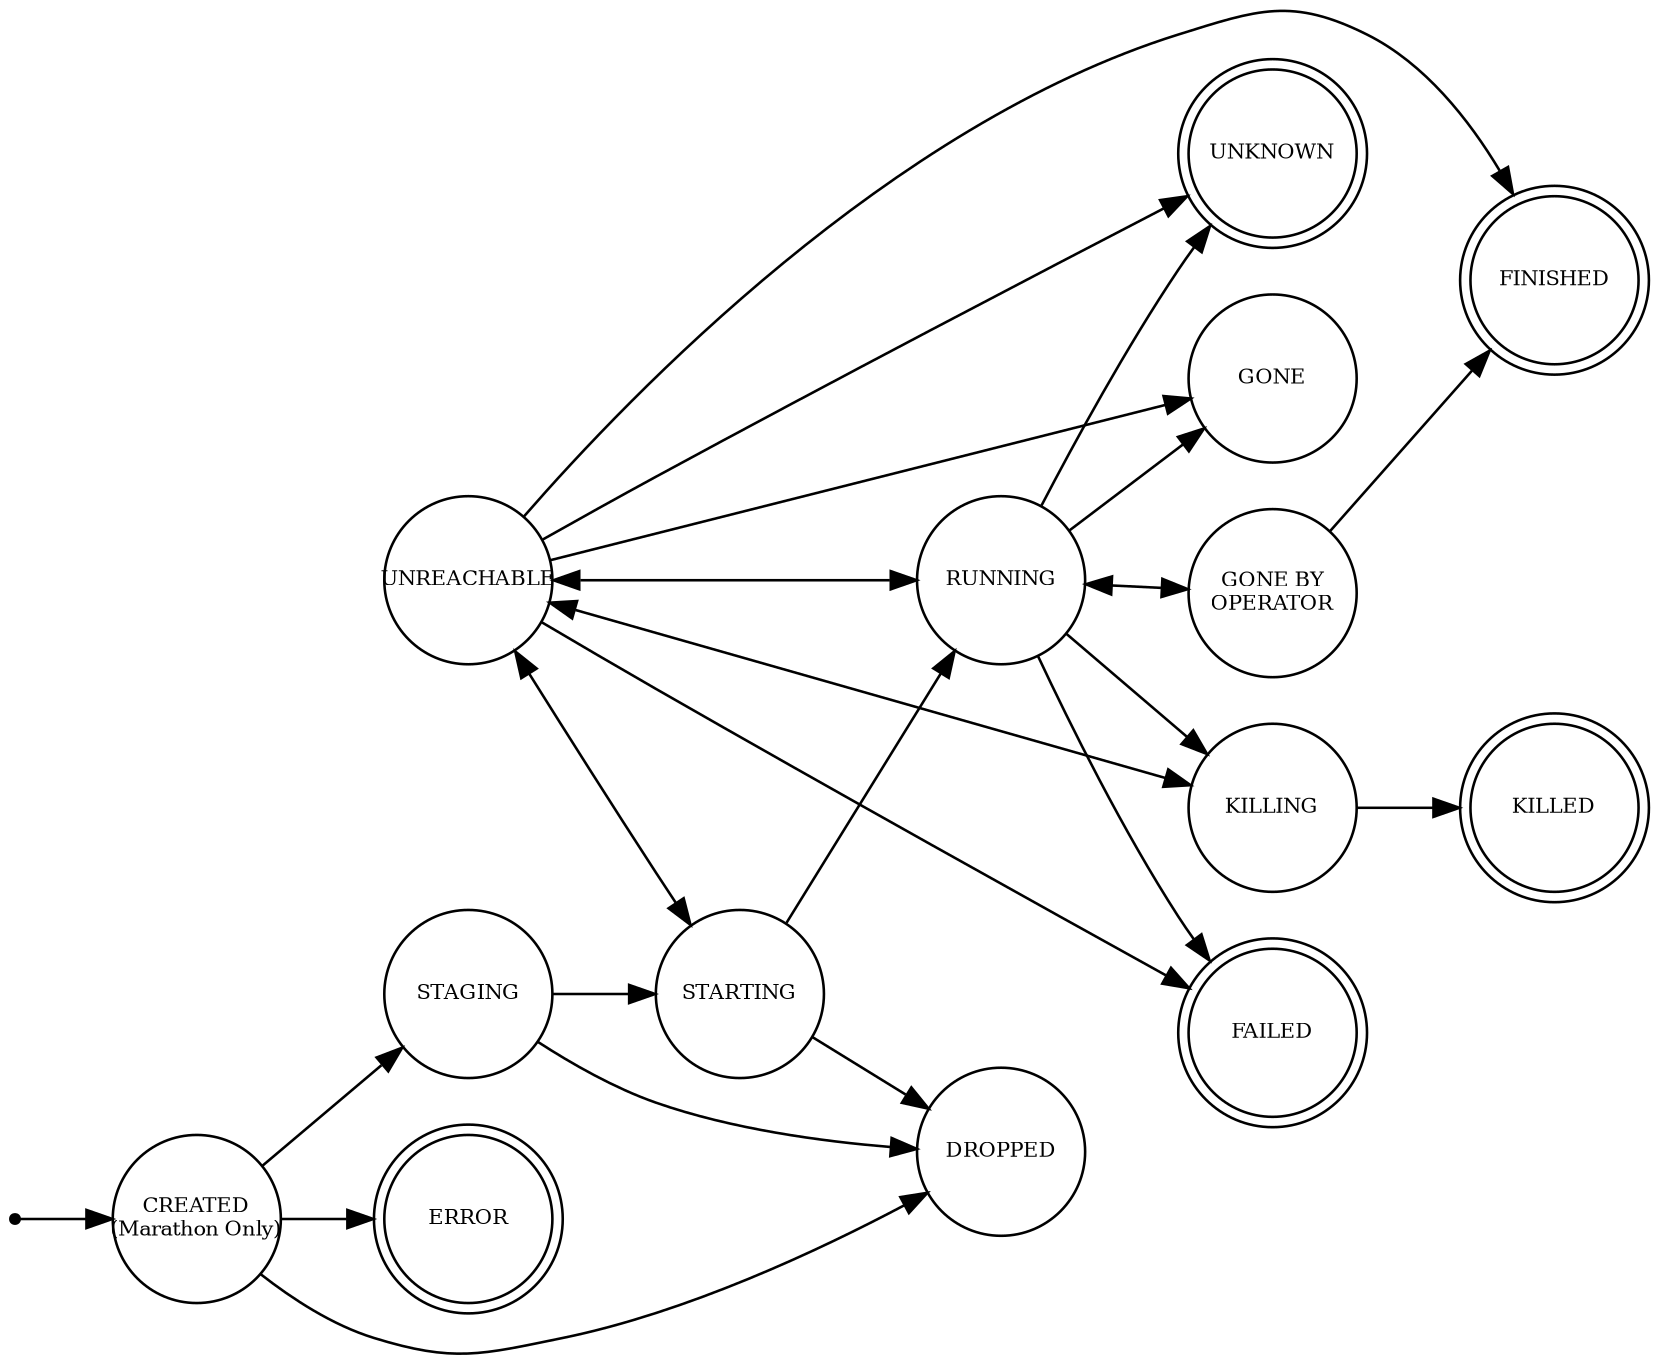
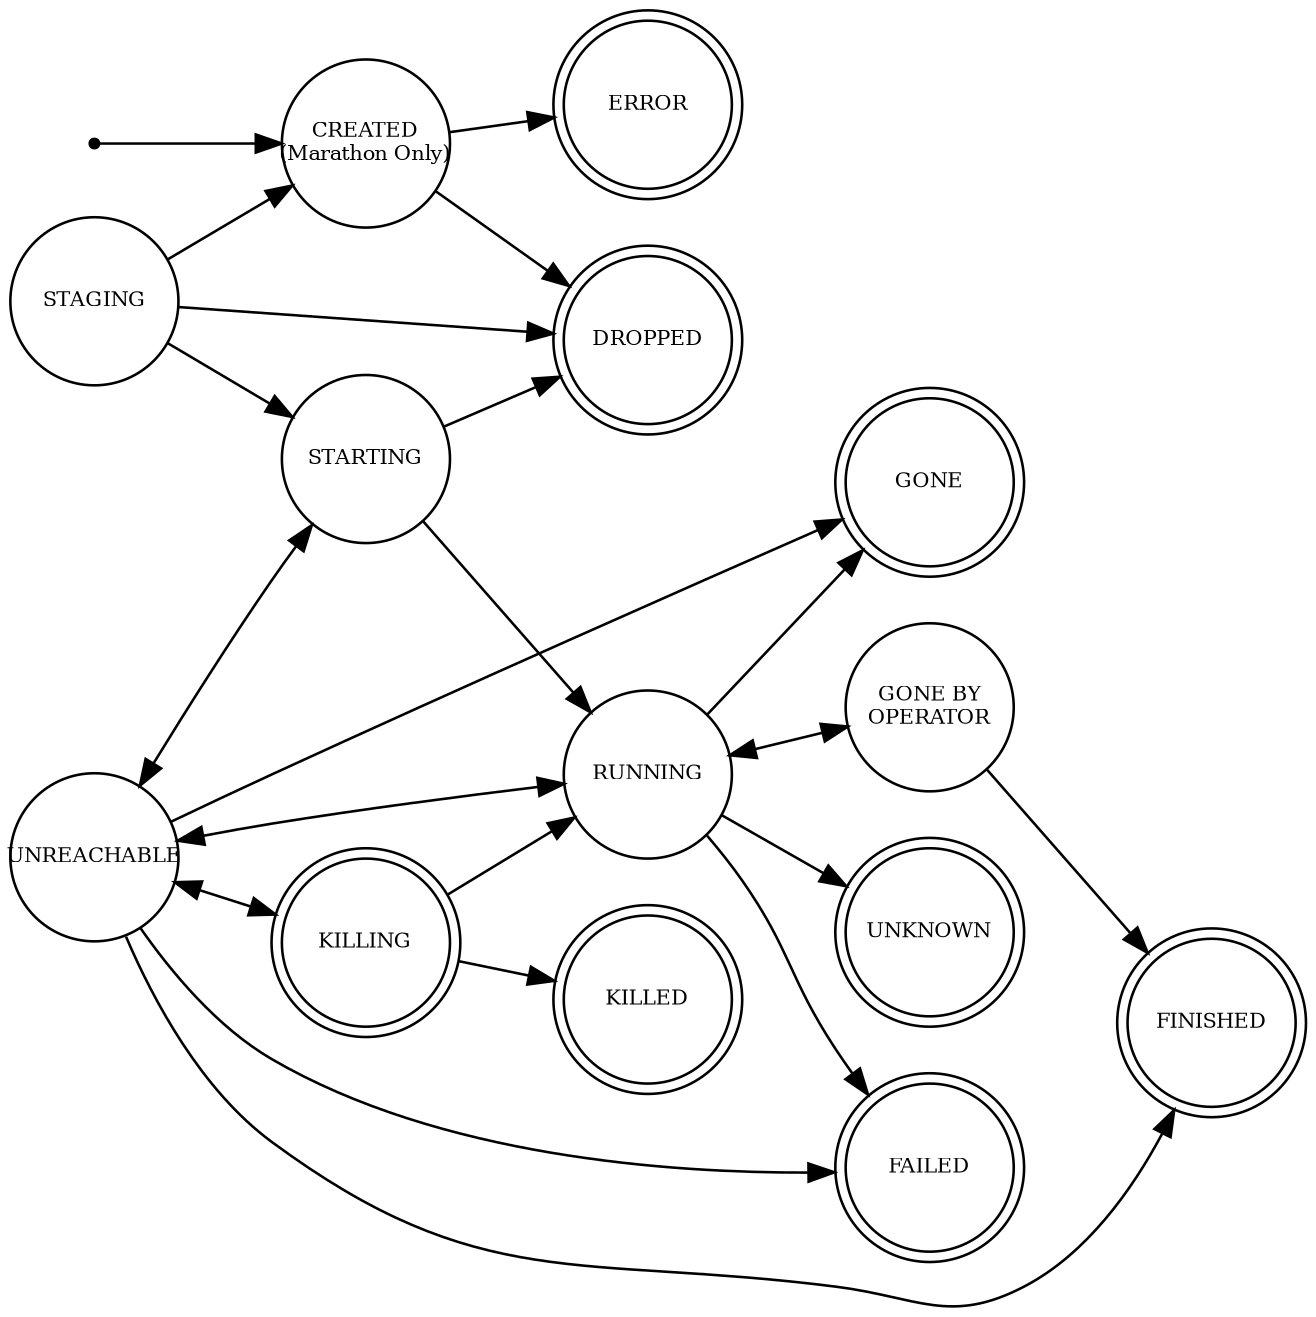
  digraph {
    rankdir=LR
    node [shape=circle fixedsize=true fontsize=8]
    start [shape=point fixedsize="" fontsize=""]
    "CREATED\n(Marathon Only)" [width=0.9]
    STAGING [width=0.9]
    ERROR [shape=doublecircle width=0.9]
-   DROPPED [width=0.9]
+   DROPPED [shape=doublecircle width=0.9]
    STARTING [width=0.9]
    RUNNING [width=0.9]
-   KILLING [width=0.9]
+   KILLING [shape=doublecircle width=0.9]
    "GONE BY\nOPERATOR" [width=0.9]
    UNKNOWN [shape=doublecircle width=0.9]
-   GONE [width=0.9]
+   GONE [shape=doublecircle width=0.9]
    FAILED [shape=doublecircle width=0.9]
    KILLED [shape=doublecircle width=0.9]
    FINISHED [shape=doublecircle width=0.9]
    UNREACHABLE [width=0.9]
    start -> "CREATED\n(Marathon Only)"
-   "CREATED\n(Marathon Only)" -> STAGING
+   STAGING -> "CREATED\n(Marathon Only)"
    "CREATED\n(Marathon Only)" -> ERROR
    "CREATED\n(Marathon Only)" -> DROPPED
    STAGING -> DROPPED
    STAGING -> STARTING
    STARTING -> DROPPED
    STARTING -> RUNNING
-   RUNNING -> KILLING
+   KILLING -> RUNNING
    RUNNING -> "GONE BY\nOPERATOR" [dir=both]
    RUNNING -> UNKNOWN
    RUNNING -> GONE
    RUNNING -> FAILED
    KILLING -> KILLED
    "GONE BY\nOPERATOR" -> FINISHED
    UNREACHABLE -> STARTING [dir=both]
    UNREACHABLE -> RUNNING [dir=both]
    UNREACHABLE -> KILLING [dir=both]
-   UNREACHABLE -> UNKNOWN
    UNREACHABLE -> GONE
    UNREACHABLE -> FAILED
    UNREACHABLE -> FINISHED
  }
